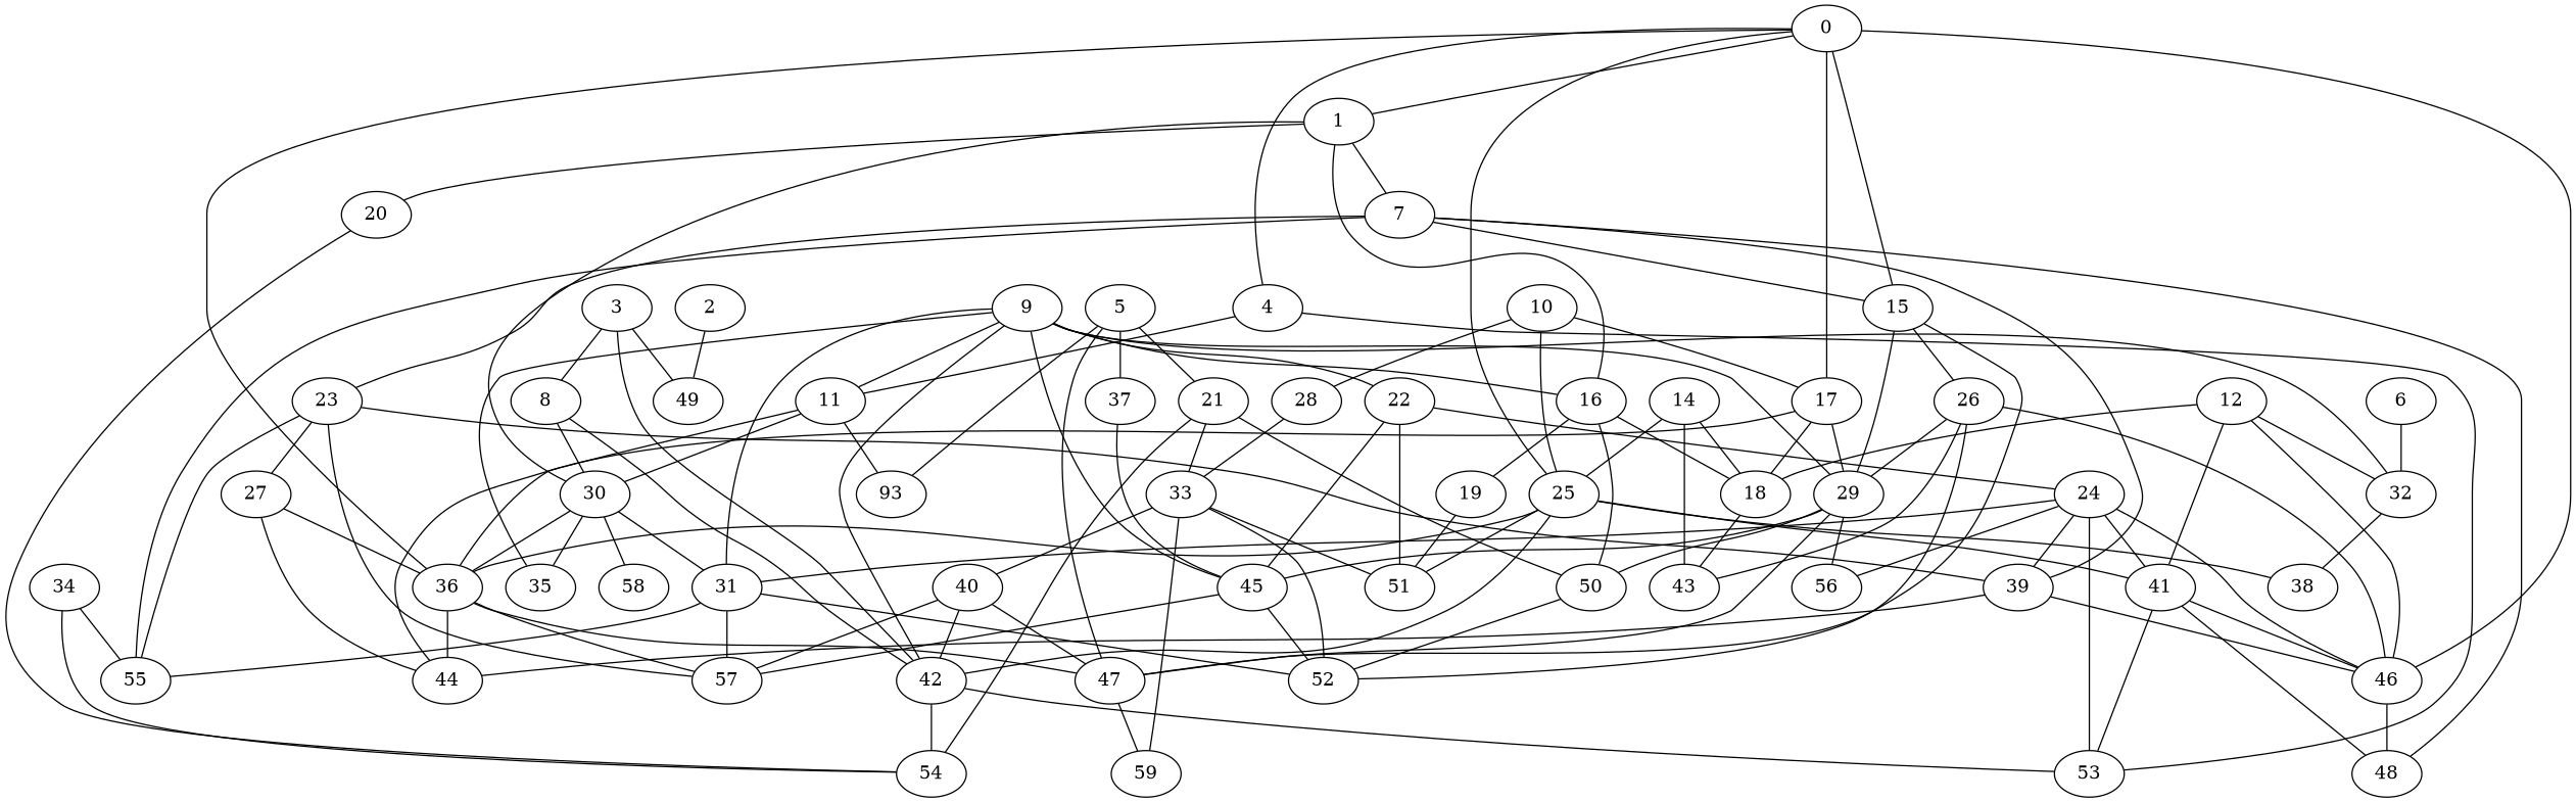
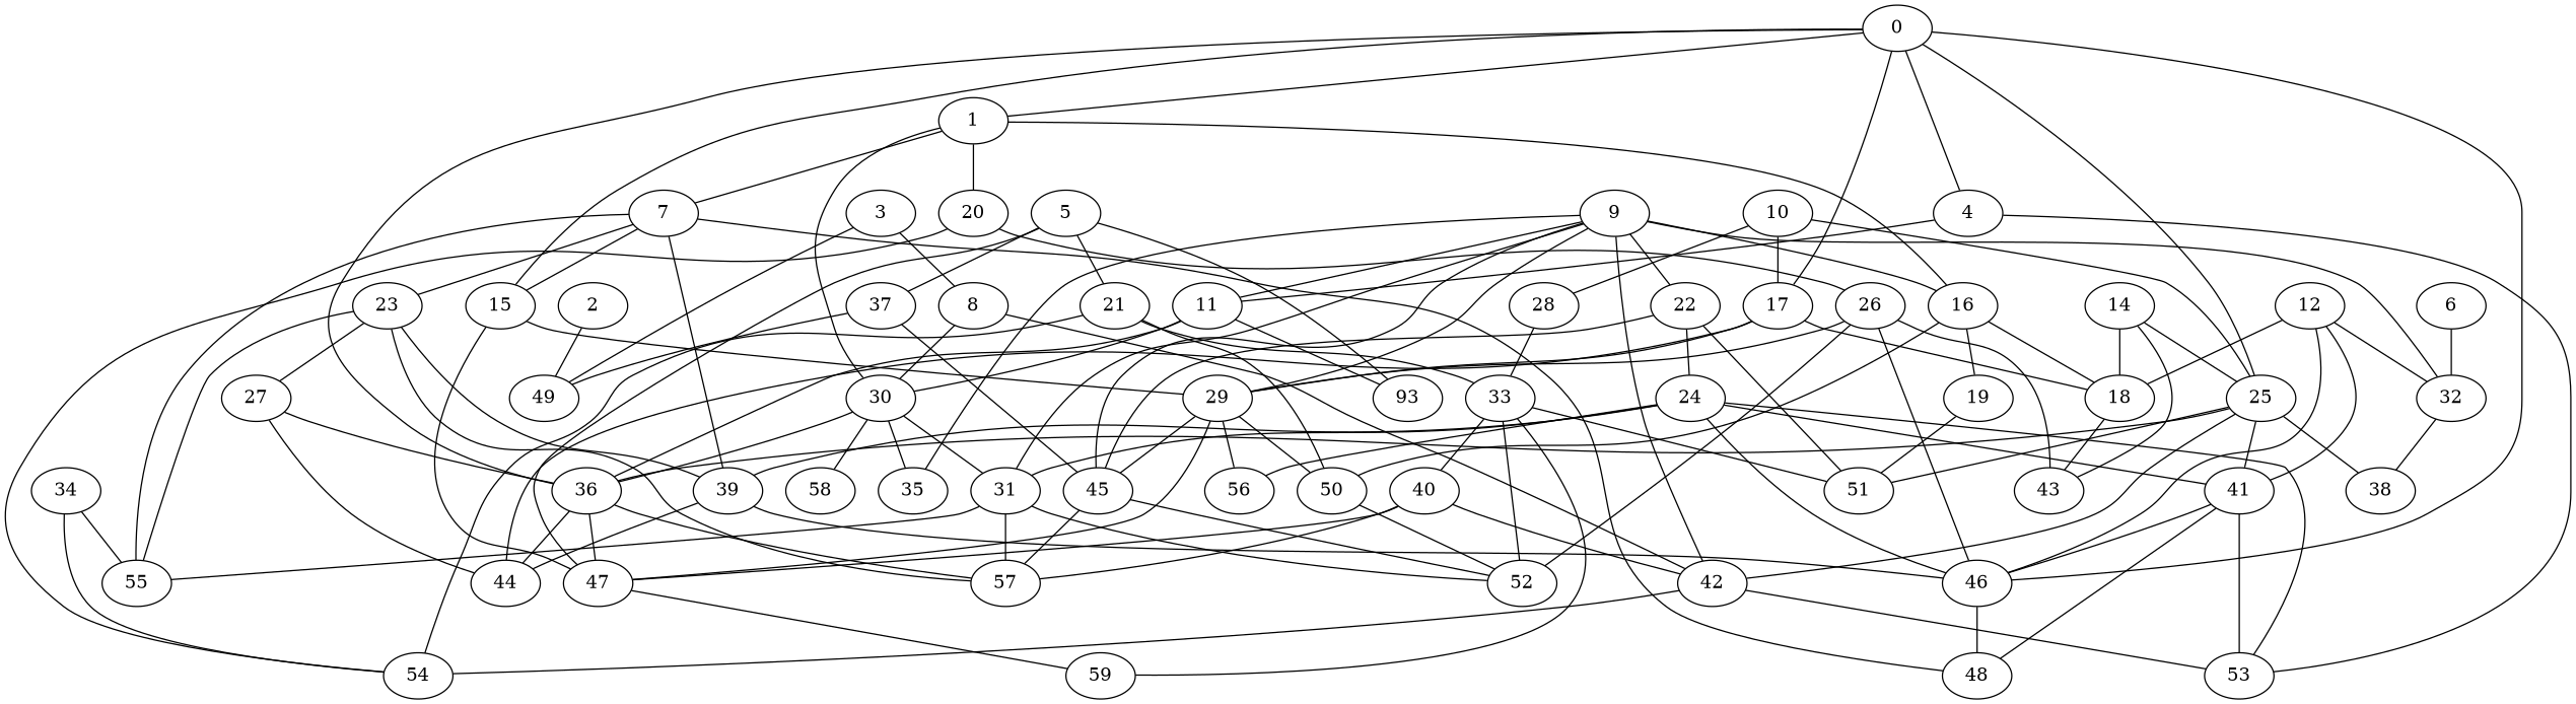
  strict graph {
    edge [weight=4000]
    0
    1
    4
    15
    17
    25
    36
    46
    7
    16
    20
    30
    11
    53
    47
    29
    18
    44
    42
    41
    51
    38
    57
    48
    23
    39
    55
    19
    50
    26
    54
    31
    35
    58
    2
    49
    3
    8
    n39 [label=93]
    5
    21
    37
    33
    45
    59
    6
    32
    27
    9
    22
    24
    56
    52
    10
    28
    12
    43
    14
    40
    34
    0 -- 1 [weight=6000]
    0 -- 4 [weight=2000]
    0 -- 15 [weight=6000]
    0 -- 17 [weight=5000]
    0 -- 25 [weight=7000]
    0 -- 36 [weight=2000]
    0 -- 46 [weight=7000]
    1 -- 7 [weight=6000]
    1 -- 16 [weight=3000]
    1 -- 20 [weight=7000]
    1 -- 30 [weight=5000]
    4 -- 11 [weight=1000]
    4 -- 53 [weight=2000]
    15 -- 47 [weight=3000]
    15 -- 29 [weight=5000]
    17 -- 29 [weight=6000]
    17 -- 18
    17 -- 44 [weight=2000]
    25 -- 36 [weight=5000]
    25 -- 42 [weight=1000]
    25 -- 41 [weight=5000]
    25 -- 51 [weight=2000]
    25 -- 38 [weight=5000]
    36 -- 47
    36 -- 44
    36 -- 57 [weight=6000]
    46 -- 48 [weight=3000]
    7 -- 15 [weight=2000]
    7 -- 48 [weight=6000]
    7 -- 23 [weight=2000]
    7 -- 39 [weight=5000]
    7 -- 55 [weight=5000]
    16 -- 18 [weight=1000]
    16 -- 19 [weight=3000]
    16 -- 50 [weight=5000]
-   15 -- 26 [weight=7000]
+   20 -- 26 [weight=7000]
    20 -- 54 [weight=1000]
    30 -- 36 [weight=3000]
    30 -- 31 [weight=3000]
    30 -- 35 [weight=1000]
    30 -- 58 [weight=1000]
    11 -- 36 [weight=1000]
    11 -- 30 [weight=3000]
    11 -- n39 [weight=7000]
    47 -- 59 [weight=5000]
    29 -- 47 [weight=1000]
    29 -- 50 [weight=3000]
    29 -- 45 [weight=2000]
    29 -- 56 [weight=3000]
    18 -- 43 [weight=6000]
    42 -- 53 [weight=7000]
    42 -- 54 [weight=6000]
    41 -- 46 [weight=2000]
    41 -- 53
    41 -- 48
    23 -- 57 [weight=7000]
    23 -- 39 [weight=1000]
    23 -- 55 [weight=5000]
    23 -- 27 [weight=1000]
    39 -- 46 [weight=1000]
    39 -- 44 [weight=1000]
    19 -- 51
    50 -- 52 [weight=1000]
    26 -- 46 [weight=5000]
    26 -- 29
    26 -- 52
    26 -- 43
    31 -- 57 [weight=7000]
    31 -- 55 [weight=6000]
    31 -- 52 [weight=2000]
    2 -- 49 [weight=6000]
-   3 -- 42
    3 -- 49 [weight=6000]
    3 -- 8 [weight=6000]
    8 -- 30 [weight=5000]
    8 -- 42
    5 -- 47 [weight=5000]
    5 -- n39 [weight=2000]
    5 -- 21 [weight=2000]
    5 -- 37 [weight=5000]
    21 -- 50 [weight=1000]
    21 -- 54 [weight=7000]
    21 -- 33 [weight=7000]
+   37 -- 49 [weight=3000]
    37 -- 45
    33 -- 51 [weight=1000]
    33 -- 59 [weight=5000]
    33 -- 52
    33 -- 40 [weight=7000]
    45 -- 57 [weight=2000]
    45 -- 52
    6 -- 32 [weight=1000]
    32 -- 38 [weight=1000]
    27 -- 36 [weight=2000]
    27 -- 44 [weight=2000]
    9 -- 16 [weight=6000]
    9 -- 11 [weight=1000]
    9 -- 29
    9 -- 42
    9 -- 31
    9 -- 35 [weight=1000]
    9 -- 45
    9 -- 32 [weight=6000]
    9 -- 22 [weight=3000]
    22 -- 51 [weight=6000]
    22 -- 45 [weight=7000]
    22 -- 24 [weight=2000]
    24 -- 46 [weight=3000]
    24 -- 53
    24 -- 41 [weight=3000]
    24 -- 39 [weight=6000]
    24 -- 31 [weight=6000]
    24 -- 56 [weight=3000]
    10 -- 17 [weight=6000]
    10 -- 25 [weight=6000]
    10 -- 28
    28 -- 33
    12 -- 46 [weight=2000]
    12 -- 18 [weight=7000]
    12 -- 41 [weight=2000]
    12 -- 32 [weight=2000]
    14 -- 25 [weight=3000]
    14 -- 18
    14 -- 43 [weight=1000]
    40 -- 47 [weight=1000]
    40 -- 42 [weight=3000]
    40 -- 57 [weight=7000]
    34 -- 55 [weight=7000]
    34 -- 54 [weight=5000]
  }
